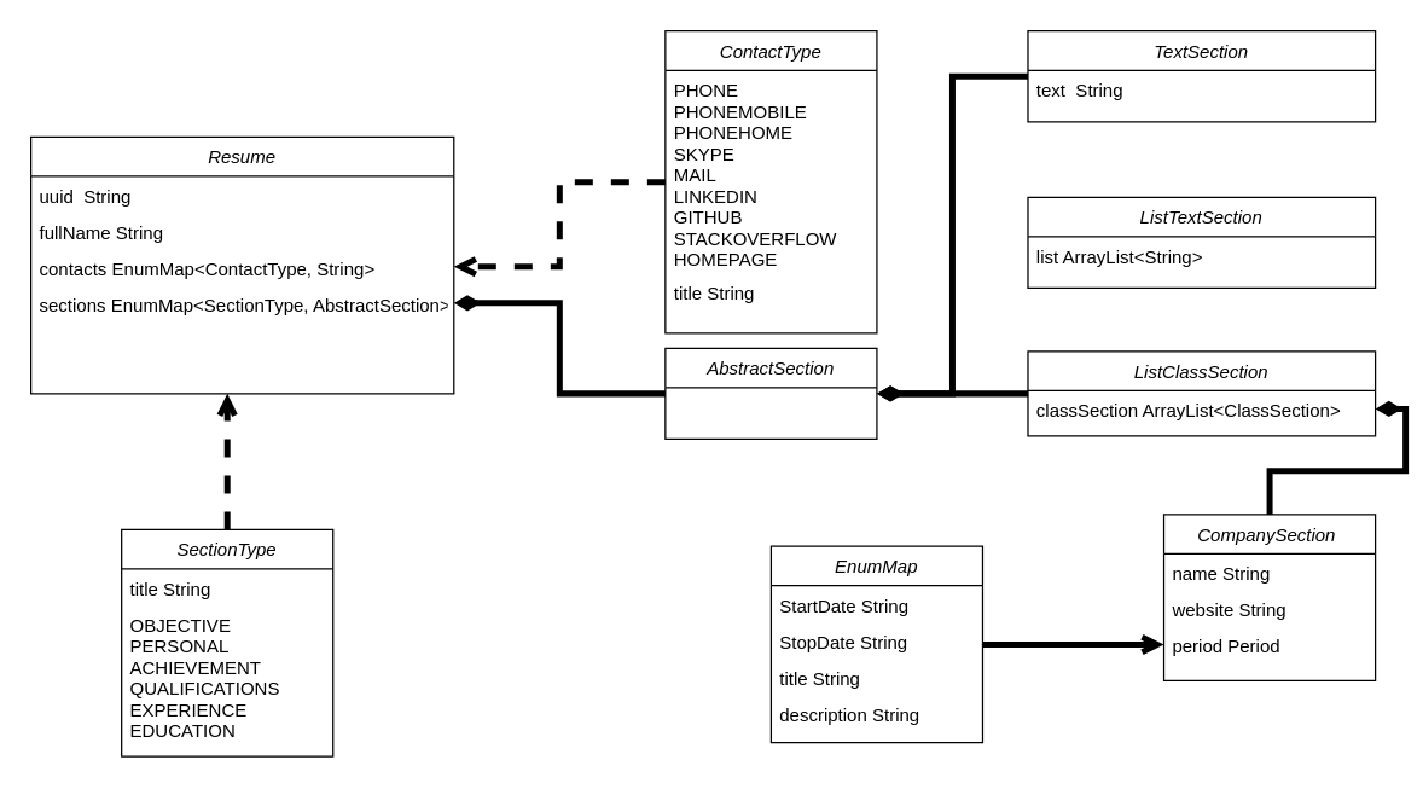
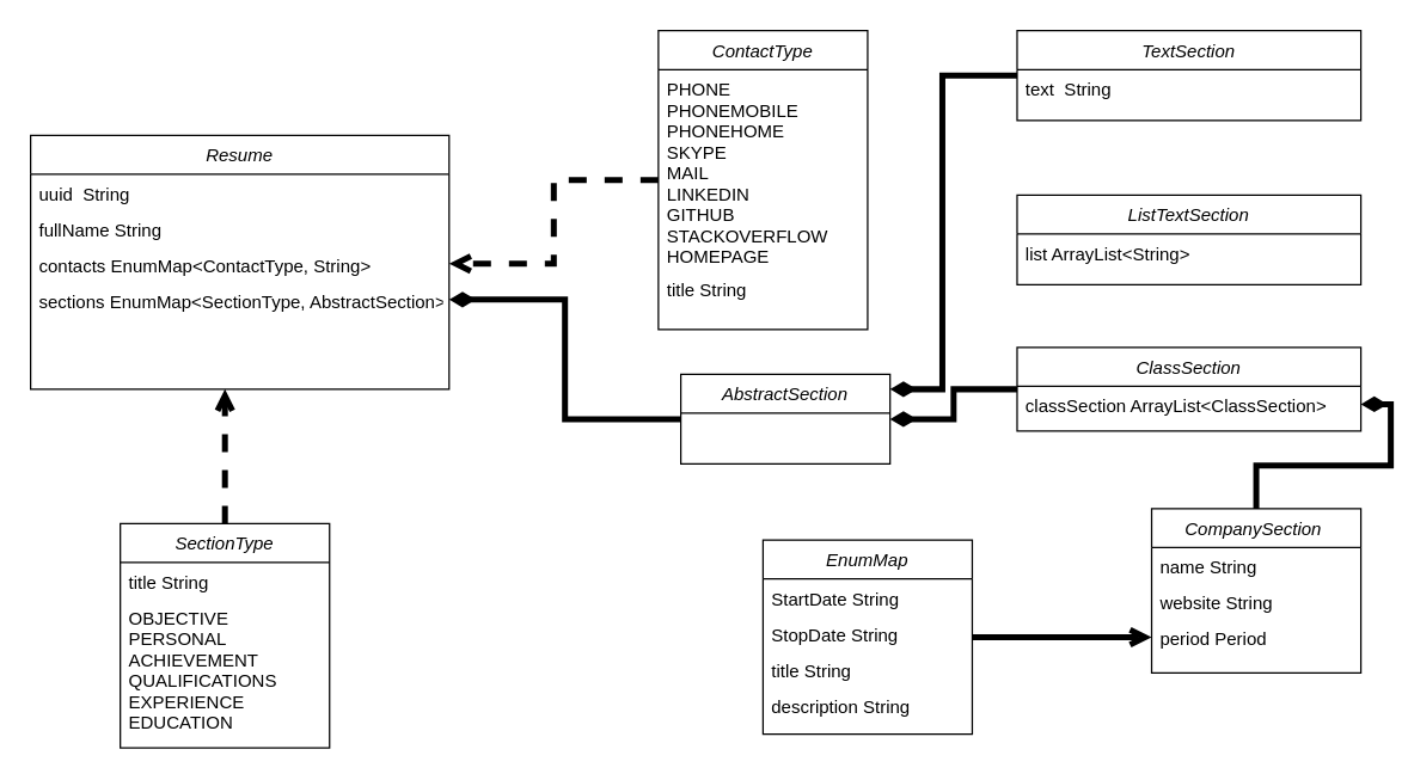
  <mxCell id="0" />
  <mxCell id="1" parent="0" />
  <mxCell id="2" value="Resume" style="swimlane;fontStyle=2;align=center;verticalAlign=top;childLayout=stackLayout;horizontal=1;startSize=26;horizontalStack=0;resizeParent=1;resizeLast=0;collapsible=1;marginBottom=0;rounded=0;shadow=0;strokeWidth=1;" parent="1" vertex="1"><mxGeometry x="20" y="90" width="280" height="170" as="geometry"><mxRectangle x="230" y="140" width="160" height="26" as="alternateBounds" /></mxGeometry></mxCell>
  <mxCell id="3" value="uuid  String" style="text;align=left;verticalAlign=top;spacingLeft=4;spacingRight=4;overflow=hidden;rotatable=0;points=[[0,0.5],[1,0.5]];portConstraint=eastwest;" parent="2" vertex="1"><mxGeometry y="26" width="280" height="24" as="geometry" /></mxCell>
  <mxCell id="4" value="fullName String" style="text;align=left;verticalAlign=top;spacingLeft=4;spacingRight=4;overflow=hidden;rotatable=0;points=[[0,0.5],[1,0.5]];portConstraint=eastwest;" parent="2" vertex="1"><mxGeometry y="50" width="280" height="24" as="geometry" /></mxCell>
  <mxCell id="5" value="contacts EnumMap&lt;ContactType, String&gt;" style="text;align=left;verticalAlign=top;spacingLeft=4;spacingRight=4;overflow=hidden;rotatable=0;points=[[0,0.5],[1,0.5]];portConstraint=eastwest;" parent="2" vertex="1"><mxGeometry y="74" width="280" height="24" as="geometry" /></mxCell>
  <mxCell id="6" value="sections EnumMap&lt;SectionType, AbstractSection&gt;" style="text;align=left;verticalAlign=top;spacingLeft=4;spacingRight=4;overflow=hidden;rotatable=0;points=[[0,0.5],[1,0.5]];portConstraint=eastwest;" parent="2" vertex="1"><mxGeometry y="98" width="280" height="24" as="geometry" /></mxCell>
  <mxCell id="7" style="edgeStyle=orthogonalEdgeStyle;rounded=0;orthogonalLoop=1;jettySize=auto;html=1;strokeWidth=4;endArrow=open;endFill=0;dashed=1;" parent="1" source="8" edge="1"><mxGeometry relative="1" as="geometry"><mxPoint x="150" y="260" as="targetPoint" /></mxGeometry></mxCell>
  <mxCell id="8" value="SectionType" style="swimlane;fontStyle=2;align=center;verticalAlign=top;childLayout=stackLayout;horizontal=1;startSize=26;horizontalStack=0;resizeParent=1;resizeLast=0;collapsible=1;marginBottom=0;rounded=0;shadow=0;strokeWidth=1;" parent="1" vertex="1"><mxGeometry x="80" y="350" width="140" height="150" as="geometry"><mxRectangle x="230" y="140" width="160" height="26" as="alternateBounds" /></mxGeometry></mxCell>
  <mxCell id="9" value="title String" style="text;align=left;verticalAlign=top;spacingLeft=4;spacingRight=4;overflow=hidden;rotatable=0;points=[[0,0.5],[1,0.5]];portConstraint=eastwest;" parent="8" vertex="1"><mxGeometry y="26" width="140" height="24" as="geometry" /></mxCell>
  <mxCell id="10" value="OBJECTIVE&#10;PERSONAL&#10;ACHIEVEMENT&#10;QUALIFICATIONS&#10;EXPERIENCE&#10;EDUCATION" style="text;align=left;verticalAlign=top;spacingLeft=4;spacingRight=4;overflow=hidden;rotatable=0;points=[[0,0.5],[1,0.5]];portConstraint=eastwest;" parent="8" vertex="1"><mxGeometry y="50" width="140" height="90" as="geometry" /></mxCell>
  <mxCell id="11" value="" style="edgeStyle=orthogonalEdgeStyle;rounded=0;orthogonalLoop=1;jettySize=auto;html=1;entryX=1;entryY=0.5;entryDx=0;entryDy=0;endArrow=open;endFill=0;strokeWidth=4;dashed=1;" parent="1" source="12" target="5" edge="1"><mxGeometry relative="1" as="geometry"><mxPoint x="330" y="120" as="targetPoint" /></mxGeometry></mxCell>
  <mxCell id="12" value="ContactType" style="swimlane;fontStyle=2;align=center;verticalAlign=top;childLayout=stackLayout;horizontal=1;startSize=26;horizontalStack=0;resizeParent=1;resizeLast=0;collapsible=1;marginBottom=0;rounded=0;shadow=0;strokeWidth=1;" parent="1" vertex="1"><mxGeometry x="440" y="20" width="140" height="200" as="geometry"><mxRectangle x="400" y="10" width="160" height="26" as="alternateBounds" /></mxGeometry></mxCell>
  <mxCell id="13" value="PHONE&#10;PHONEMOBILE&#10;PHONEHOME&#10;SKYPE&#10;MAIL&#10;LINKEDIN&#10;GITHUB&#10;STACKOVERFLOW&#10;HOMEPAGE" style="text;align=left;verticalAlign=top;spacingLeft=4;spacingRight=4;overflow=hidden;rotatable=0;points=[[0,0.5],[1,0.5]];portConstraint=eastwest;" parent="12" vertex="1"><mxGeometry y="26" width="140" height="134" as="geometry" /></mxCell>
  <mxCell id="14" value="title String" style="text;align=left;verticalAlign=top;spacingLeft=4;spacingRight=4;overflow=hidden;rotatable=0;points=[[0,0.5],[1,0.5]];portConstraint=eastwest;" parent="12" vertex="1"><mxGeometry y="160" width="140" height="24" as="geometry" /></mxCell>
  <mxCell id="15" style="edgeStyle=orthogonalEdgeStyle;rounded=0;orthogonalLoop=1;jettySize=auto;html=1;strokeWidth=4;endArrow=diamondThin;endFill=1;" parent="1" source="16" target="24" edge="1"><mxGeometry relative="1" as="geometry"><Array as="points"><mxPoint x="630" y="50" /><mxPoint x="630" y="260" /></Array></mxGeometry></mxCell>
  <mxCell id="16" value="TextSection" style="swimlane;fontStyle=2;align=center;verticalAlign=top;childLayout=stackLayout;horizontal=1;startSize=26;horizontalStack=0;resizeParent=1;resizeLast=0;collapsible=1;marginBottom=0;rounded=0;shadow=0;strokeWidth=1;" parent="1" vertex="1"><mxGeometry x="680" y="20" width="230" height="60" as="geometry"><mxRectangle x="230" y="140" width="160" height="26" as="alternateBounds" /></mxGeometry></mxCell>
  <mxCell id="17" value="text  String" style="text;align=left;verticalAlign=top;spacingLeft=4;spacingRight=4;overflow=hidden;rotatable=0;points=[[0,0.5],[1,0.5]];portConstraint=eastwest;" parent="16" vertex="1"><mxGeometry y="26" width="230" height="24" as="geometry" /></mxCell>
  <mxCell id="18" style="edgeStyle=orthogonalEdgeStyle;rounded=0;orthogonalLoop=1;jettySize=auto;html=1;entryX=1;entryY=0.5;entryDx=0;entryDy=0;strokeWidth=4;endArrow=diamondThin;endFill=1;" parent="1" source="19" target="29" edge="1"><mxGeometry relative="1" as="geometry" /></mxCell>
  <mxCell id="19" value="CompanySection " style="swimlane;fontStyle=2;align=center;verticalAlign=top;childLayout=stackLayout;horizontal=1;startSize=26;horizontalStack=0;resizeParent=1;resizeLast=0;collapsible=1;marginBottom=0;rounded=0;shadow=0;strokeWidth=1;" parent="1" vertex="1"><mxGeometry x="770" y="340" width="140" height="110" as="geometry"><mxRectangle x="230" y="140" width="160" height="26" as="alternateBounds" /></mxGeometry></mxCell>
  <mxCell id="20" value="name String" style="text;align=left;verticalAlign=top;spacingLeft=4;spacingRight=4;overflow=hidden;rotatable=0;points=[[0,0.5],[1,0.5]];portConstraint=eastwest;" parent="19" vertex="1"><mxGeometry y="26" width="140" height="24" as="geometry" /></mxCell>
  <mxCell id="21" value="website String" style="text;align=left;verticalAlign=top;spacingLeft=4;spacingRight=4;overflow=hidden;rotatable=0;points=[[0,0.5],[1,0.5]];portConstraint=eastwest;" parent="19" vertex="1"><mxGeometry y="50" width="140" height="24" as="geometry" /></mxCell>
  <mxCell id="22" value="period Period" style="text;align=left;verticalAlign=top;spacingLeft=4;spacingRight=4;overflow=hidden;rotatable=0;points=[[0,0.5],[1,0.5]];portConstraint=eastwest;" parent="19" vertex="1"><mxGeometry y="74" width="140" height="24" as="geometry" /></mxCell>
  <mxCell id="23" style="edgeStyle=orthogonalEdgeStyle;rounded=0;orthogonalLoop=1;jettySize=auto;html=1;entryX=1;entryY=0.5;entryDx=0;entryDy=0;exitX=0;exitY=0.5;exitDx=0;exitDy=0;endArrow=diamondThin;endFill=1;strokeWidth=4;" parent="1" source="24" target="6" edge="1"><mxGeometry relative="1" as="geometry" /></mxCell>
- <mxCell id="24" value="AbstractSection" style="swimlane;fontStyle=2;align=center;verticalAlign=top;childLayout=stackLayout;horizontal=1;startSize=26;horizontalStack=0;resizeParent=1;resizeLast=0;collapsible=1;marginBottom=0;rounded=0;shadow=0;strokeWidth=1;" parent="1" vertex="1"><mxGeometry x="440" y="230" width="140" height="60" as="geometry"><mxRectangle x="230" y="140" width="160" height="26" as="alternateBounds" /></mxGeometry></mxCell>
+ <mxCell id="24" value="AbstractSection" style="swimlane;fontStyle=2;align=center;verticalAlign=top;childLayout=stackLayout;horizontal=1;startSize=26;horizontalStack=0;resizeParent=1;resizeLast=0;collapsible=1;marginBottom=0;rounded=0;shadow=0;strokeWidth=1;" parent="1" vertex="1"><mxGeometry x="455" y="250" width="140" height="60" as="geometry"><mxRectangle x="230" y="140" width="160" height="26" as="alternateBounds" /></mxGeometry></mxCell>
  <mxCell id="25" value="ListTextSection" style="swimlane;fontStyle=2;align=center;verticalAlign=top;childLayout=stackLayout;horizontal=1;startSize=26;horizontalStack=0;resizeParent=1;resizeLast=0;collapsible=1;marginBottom=0;rounded=0;shadow=0;strokeWidth=1;" parent="1" vertex="1"><mxGeometry x="680" y="130" width="230" height="60" as="geometry"><mxRectangle x="230" y="140" width="160" height="26" as="alternateBounds" /></mxGeometry></mxCell>
  <mxCell id="26" value="list ArrayList&lt;String&gt;&#10;" style="text;align=left;verticalAlign=top;spacingLeft=4;spacingRight=4;overflow=hidden;rotatable=0;points=[[0,0.5],[1,0.5]];portConstraint=eastwest;" parent="25" vertex="1"><mxGeometry y="26" width="230" height="20" as="geometry" /></mxCell>
  <mxCell id="27" style="edgeStyle=orthogonalEdgeStyle;rounded=0;orthogonalLoop=1;jettySize=auto;html=1;entryX=1;entryY=0.5;entryDx=0;entryDy=0;strokeWidth=4;endArrow=diamondThin;endFill=1;" parent="1" source="28" target="24" edge="1"><mxGeometry relative="1" as="geometry" /></mxCell>
- <mxCell id="28" value="ListClassSection" style="swimlane;fontStyle=2;align=center;verticalAlign=top;childLayout=stackLayout;horizontal=1;startSize=26;horizontalStack=0;resizeParent=1;resizeLast=0;collapsible=1;marginBottom=0;rounded=0;shadow=0;strokeWidth=1;" parent="1" vertex="1"><mxGeometry x="680" y="232" width="230" height="56" as="geometry"><mxRectangle x="230" y="140" width="160" height="26" as="alternateBounds" /></mxGeometry></mxCell>
+ <mxCell id="28" value="ClassSection" style="swimlane;fontStyle=2;align=center;verticalAlign=top;childLayout=stackLayout;horizontal=1;startSize=26;horizontalStack=0;resizeParent=1;resizeLast=0;collapsible=1;marginBottom=0;rounded=0;shadow=0;strokeWidth=1;" parent="1" vertex="1"><mxGeometry x="680" y="232" width="230" height="56" as="geometry"><mxRectangle x="230" y="140" width="160" height="26" as="alternateBounds" /></mxGeometry></mxCell>
  <mxCell id="29" value="classSection ArrayList&lt;ClassSection&gt;" style="text;align=left;verticalAlign=top;spacingLeft=4;spacingRight=4;overflow=hidden;rotatable=0;points=[[0,0.5],[1,0.5]];portConstraint=eastwest;" parent="28" vertex="1"><mxGeometry y="26" width="230" height="24" as="geometry" /></mxCell>
  <mxCell id="30" style="edgeStyle=orthogonalEdgeStyle;rounded=0;orthogonalLoop=1;jettySize=auto;html=1;strokeWidth=4;endArrow=open;endFill=0;" edge="1" parent="1" source="31" target="22"><mxGeometry relative="1" as="geometry" /></mxCell>
  <mxCell id="31" value="EnumMap" style="swimlane;fontStyle=2;align=center;verticalAlign=top;childLayout=stackLayout;horizontal=1;startSize=26;horizontalStack=0;resizeParent=1;resizeLast=0;collapsible=1;marginBottom=0;rounded=0;shadow=0;strokeWidth=1;" vertex="1" parent="1"><mxGeometry x="510" y="361" width="140" height="130" as="geometry"><mxRectangle x="230" y="140" width="160" height="26" as="alternateBounds" /></mxGeometry></mxCell>
  <mxCell id="32" value="StartDate String" style="text;align=left;verticalAlign=top;spacingLeft=4;spacingRight=4;overflow=hidden;rotatable=0;points=[[0,0.5],[1,0.5]];portConstraint=eastwest;" vertex="1" parent="31"><mxGeometry y="26" width="140" height="24" as="geometry" /></mxCell>
  <mxCell id="33" value="StopDate String" style="text;align=left;verticalAlign=top;spacingLeft=4;spacingRight=4;overflow=hidden;rotatable=0;points=[[0,0.5],[1,0.5]];portConstraint=eastwest;" vertex="1" parent="31"><mxGeometry y="50" width="140" height="24" as="geometry" /></mxCell>
  <mxCell id="34" value="title String" style="text;align=left;verticalAlign=top;spacingLeft=4;spacingRight=4;overflow=hidden;rotatable=0;points=[[0,0.5],[1,0.5]];portConstraint=eastwest;" vertex="1" parent="31"><mxGeometry y="74" width="140" height="24" as="geometry" /></mxCell>
  <mxCell id="35" value="description String" style="text;align=left;verticalAlign=top;spacingLeft=4;spacingRight=4;overflow=hidden;rotatable=0;points=[[0,0.5],[1,0.5]];portConstraint=eastwest;" vertex="1" parent="31"><mxGeometry y="98" width="140" height="24" as="geometry" /></mxCell>
